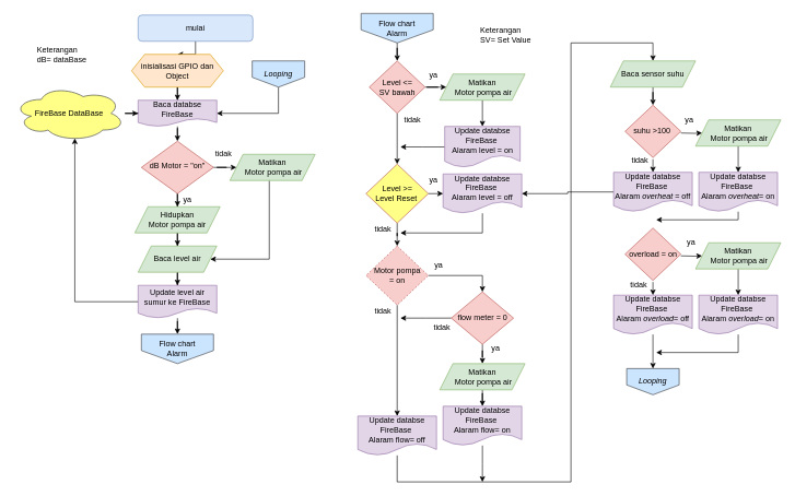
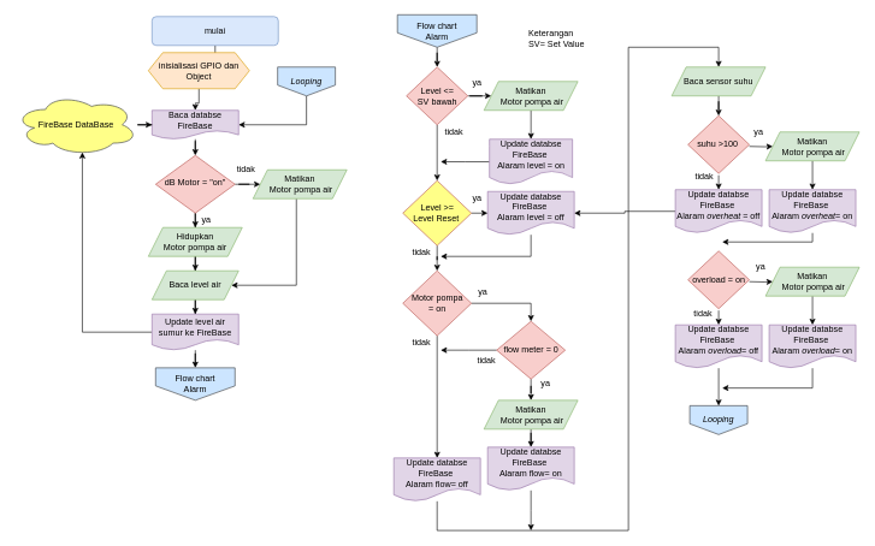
  <mxCell id="0" />
  <mxCell id="1" parent="0" />
  <mxCell id="2" style="edgeStyle=orthogonalEdgeStyle;rounded=0;orthogonalLoop=1;jettySize=auto;html=1;" parent="1" source="3" target="8" edge="1"><mxGeometry relative="1" as="geometry" /></mxCell>
  <mxCell id="3" value="mulai" style="rounded=1;whiteSpace=wrap;html=1;fontSize=12;glass=0;strokeWidth=1;shadow=0;fillColor=#dae8fc;strokeColor=#6c8ebf;" parent="1" vertex="1"><mxGeometry x="210" y="22.5" width="175" height="40" as="geometry" /></mxCell>
  <mxCell id="4" style="edgeStyle=orthogonalEdgeStyle;rounded=0;orthogonalLoop=1;jettySize=auto;html=1;" parent="1" source="6" target="14" edge="1"><mxGeometry relative="1" as="geometry" /></mxCell>
  <mxCell id="5" style="edgeStyle=orthogonalEdgeStyle;rounded=0;orthogonalLoop=1;jettySize=auto;html=1;entryX=0.5;entryY=0;entryDx=0;entryDy=0;" parent="1" source="6" target="12" edge="1"><mxGeometry relative="1" as="geometry" /></mxCell>
  <mxCell id="6" value="dB Motor = &quot;on&quot;" style="rhombus;whiteSpace=wrap;html=1;shadow=0;fontFamily=Helvetica;fontSize=12;align=center;strokeWidth=1;spacing=6;spacingTop=-4;fillColor=#f8cecc;strokeColor=#b85450;" parent="1" vertex="1"><mxGeometry x="215" y="215" width="110" height="80" as="geometry" /></mxCell>
  <mxCell id="7" style="edgeStyle=orthogonalEdgeStyle;rounded=0;orthogonalLoop=1;jettySize=auto;html=1;" parent="1" source="8" target="10" edge="1"><mxGeometry relative="1" as="geometry" /></mxCell>
- <mxCell id="8" value="inisialisasi GPIO dan Object" style="shape=hexagon;perimeter=hexagonPerimeter2;whiteSpace=wrap;html=1;fixedSize=1;fillColor=#ffe6cc;strokeColor=#d79b00;" parent="1" vertex="1"><mxGeometry x="200" y="82.5" width="140" height="50" as="geometry" /></mxCell>
+ <mxCell id="8" value="inisialisasi GPIO dan Object" style="shape=hexagon;perimeter=hexagonPerimeter2;whiteSpace=wrap;html=1;fixedSize=1;fillColor=#ffe6cc;strokeColor=#d79b00;" parent="1" vertex="1"><mxGeometry x="205" y="72.5" width="140" height="50" as="geometry" /></mxCell>
  <mxCell id="9" style="edgeStyle=orthogonalEdgeStyle;rounded=0;orthogonalLoop=1;jettySize=auto;html=1;" parent="1" source="10" target="6" edge="1"><mxGeometry relative="1" as="geometry" /></mxCell>
  <mxCell id="10" value="Baca databse FireBase" style="shape=document;whiteSpace=wrap;html=1;boundedLbl=1;fillColor=#e1d5e7;strokeColor=#9673a6;" parent="1" vertex="1"><mxGeometry x="210" y="152.5" width="120" height="40" as="geometry" /></mxCell>
  <mxCell id="11" style="edgeStyle=orthogonalEdgeStyle;rounded=0;orthogonalLoop=1;jettySize=auto;html=1;entryX=0.5;entryY=0;entryDx=0;entryDy=0;" parent="1" source="12" target="18" edge="1"><mxGeometry relative="1" as="geometry" /></mxCell>
  <mxCell id="12" value="Hidupkan&lt;br&gt;Motor pompa air" style="shape=parallelogram;perimeter=parallelogramPerimeter;whiteSpace=wrap;html=1;fixedSize=1;fillColor=#d5e8d4;strokeColor=#82b366;" parent="1" vertex="1"><mxGeometry x="205" y="315" width="130" height="40" as="geometry" /></mxCell>
  <mxCell id="13" style="edgeStyle=orthogonalEdgeStyle;rounded=0;orthogonalLoop=1;jettySize=auto;html=1;" parent="1" source="14" target="18" edge="1"><mxGeometry relative="1" as="geometry"><Array as="points"><mxPoint x="410" y="395" /></Array></mxGeometry></mxCell>
  <mxCell id="14" value="Matikan&lt;br&gt;&amp;nbsp;Motor pompa air" style="shape=parallelogram;perimeter=parallelogramPerimeter;whiteSpace=wrap;html=1;fixedSize=1;fillColor=#d5e8d4;strokeColor=#82b366;" parent="1" vertex="1"><mxGeometry x="350" y="235" width="130" height="40" as="geometry" /></mxCell>
  <mxCell id="15" value="tidak" style="text;html=1;align=center;verticalAlign=middle;resizable=0;points=[];autosize=1;" parent="1" vertex="1"><mxGeometry x="320" y="225" width="40" height="20" as="geometry" /></mxCell>
  <mxCell id="16" value="ya" style="text;html=1;align=center;verticalAlign=middle;resizable=0;points=[];autosize=1;" parent="1" vertex="1"><mxGeometry x="270" y="295" width="30" height="20" as="geometry" /></mxCell>
  <mxCell id="17" style="edgeStyle=orthogonalEdgeStyle;rounded=0;orthogonalLoop=1;jettySize=auto;html=1;entryX=0.5;entryY=0;entryDx=0;entryDy=0;" parent="1" source="18" target="21" edge="1"><mxGeometry relative="1" as="geometry" /></mxCell>
  <mxCell id="18" value="Baca level air" style="shape=parallelogram;perimeter=parallelogramPerimeter;whiteSpace=wrap;html=1;fixedSize=1;fillColor=#d5e8d4;strokeColor=#82b366;" parent="1" vertex="1"><mxGeometry x="210" y="375" width="120" height="40" as="geometry" /></mxCell>
  <mxCell id="19" style="edgeStyle=orthogonalEdgeStyle;rounded=0;orthogonalLoop=1;jettySize=auto;html=1;entryX=0.55;entryY=0.95;entryDx=0;entryDy=0;entryPerimeter=0;" parent="1" source="21" target="23" edge="1"><mxGeometry relative="1" as="geometry" /></mxCell>
  <mxCell id="20" style="edgeStyle=orthogonalEdgeStyle;rounded=0;orthogonalLoop=1;jettySize=auto;html=1;entryX=0.5;entryY=0;entryDx=0;entryDy=0;" parent="1" source="21" target="24" edge="1"><mxGeometry relative="1" as="geometry" /></mxCell>
  <mxCell id="21" value="Update level air sumur ke FireBase" style="shape=document;whiteSpace=wrap;html=1;boundedLbl=1;fillColor=#e1d5e7;strokeColor=#9673a6;" parent="1" vertex="1"><mxGeometry x="210" y="435" width="120" height="50" as="geometry" /></mxCell>
  <mxCell id="22" style="edgeStyle=orthogonalEdgeStyle;rounded=0;orthogonalLoop=1;jettySize=auto;html=1;entryX=0;entryY=0.5;entryDx=0;entryDy=0;" parent="1" source="23" target="10" edge="1"><mxGeometry relative="1" as="geometry" /></mxCell>
  <mxCell id="23" value="FireBase DataBase" style="ellipse;shape=cloud;whiteSpace=wrap;html=1;fillColor=#ffff88;strokeColor=#36393d;" parent="1" vertex="1"><mxGeometry x="20" y="130" width="170" height="85" as="geometry" /></mxCell>
  <mxCell id="24" value="Flow chart &lt;br&gt;Alarm" style="shape=offPageConnector;whiteSpace=wrap;html=1;size=0.444;fillColor=#cce5ff;strokeColor=#36393d;" parent="1" vertex="1"><mxGeometry x="215" y="509.5" width="110" height="45" as="geometry" /></mxCell>
  <mxCell id="25" style="edgeStyle=orthogonalEdgeStyle;rounded=0;orthogonalLoop=1;jettySize=auto;html=1;entryX=1;entryY=0.5;entryDx=0;entryDy=0;" parent="1" source="26" target="10" edge="1"><mxGeometry relative="1" as="geometry"><Array as="points"><mxPoint x="424" y="172.5" /></Array></mxGeometry></mxCell>
  <mxCell id="26" value="&lt;i&gt;Looping&lt;/i&gt;" style="shape=offPageConnector;whiteSpace=wrap;html=1;fillColor=#cce5ff;strokeColor=#36393d;" parent="1" vertex="1"><mxGeometry x="384" y="92.5" width="80" height="40" as="geometry" /></mxCell>
  <mxCell id="27" style="edgeStyle=orthogonalEdgeStyle;rounded=0;orthogonalLoop=1;jettySize=auto;html=1;entryX=0.5;entryY=0;entryDx=0;entryDy=0;" parent="1" source="28" target="31" edge="1"><mxGeometry relative="1" as="geometry" /></mxCell>
  <mxCell id="28" value="Flow chart &lt;br&gt;Alarm" style="shape=offPageConnector;whiteSpace=wrap;html=1;size=0.444;fillColor=#cce5ff;strokeColor=#36393d;" parent="1" vertex="1"><mxGeometry x="550" y="20" width="110" height="45" as="geometry" /></mxCell>
  <mxCell id="29" style="edgeStyle=orthogonalEdgeStyle;rounded=0;orthogonalLoop=1;jettySize=auto;html=1;" parent="1" source="31" target="35" edge="1"><mxGeometry relative="1" as="geometry" /></mxCell>
  <mxCell id="30" style="edgeStyle=orthogonalEdgeStyle;rounded=0;orthogonalLoop=1;jettySize=auto;html=1;entryX=0.5;entryY=0;entryDx=0;entryDy=0;" parent="1" source="31" target="52" edge="1"><mxGeometry relative="1" as="geometry" /></mxCell>
  <mxCell id="31" value="Level &amp;lt;=&lt;br&gt;SV bawah" style="rhombus;whiteSpace=wrap;html=1;fillColor=#f8cecc;strokeColor=#b85450;" parent="1" vertex="1"><mxGeometry x="562.5" y="92.5" width="85" height="80" as="geometry" /></mxCell>
- <mxCell id="32" value="Keterangan&lt;br&gt;dB= dataBase" style="text;html=1;strokeColor=none;fillColor=none;align=left;verticalAlign=middle;whiteSpace=wrap;rounded=0;" parent="1" vertex="1"><mxGeometry x="54" y="72.5" width="106" height="20" as="geometry" /></mxCell>
  <mxCell id="33" value="Keterangan&lt;br&gt;SV= Set Value" style="text;html=1;strokeColor=none;fillColor=none;align=left;verticalAlign=middle;whiteSpace=wrap;rounded=0;" parent="1" vertex="1"><mxGeometry x="730" y="40" width="90" height="25" as="geometry" /></mxCell>
  <mxCell id="34" style="edgeStyle=orthogonalEdgeStyle;rounded=0;orthogonalLoop=1;jettySize=auto;html=1;entryX=0.5;entryY=0;entryDx=0;entryDy=0;" parent="1" source="35" target="37" edge="1"><mxGeometry relative="1" as="geometry" /></mxCell>
  <mxCell id="35" value="Matikan&lt;br&gt;&amp;nbsp;Motor pompa air" style="shape=parallelogram;perimeter=parallelogramPerimeter;whiteSpace=wrap;html=1;fixedSize=1;fillColor=#d5e8d4;strokeColor=#82b366;" parent="1" vertex="1"><mxGeometry x="670" y="112.5" width="130" height="40" as="geometry" /></mxCell>
  <mxCell id="36" style="edgeStyle=orthogonalEdgeStyle;rounded=0;orthogonalLoop=1;jettySize=auto;html=1;" parent="1" source="37" edge="1"><mxGeometry relative="1" as="geometry"><mxPoint x="610" y="223.75" as="targetPoint" /></mxGeometry></mxCell>
  <mxCell id="37" value="Update databse FireBase&amp;nbsp;&lt;br&gt;Alaram level = on" style="shape=document;whiteSpace=wrap;html=1;boundedLbl=1;fillColor=#e1d5e7;strokeColor=#9673a6;" parent="1" vertex="1"><mxGeometry x="677.5" y="192.5" width="115" height="62.5" as="geometry" /></mxCell>
  <mxCell id="38" style="edgeStyle=orthogonalEdgeStyle;rounded=0;orthogonalLoop=1;jettySize=auto;html=1;" parent="1" source="39" edge="1"><mxGeometry relative="1" as="geometry"><mxPoint x="610" y="355" as="targetPoint" /><Array as="points"><mxPoint x="735" y="355" /></Array></mxGeometry></mxCell>
  <mxCell id="39" value="Update databse FireBase&amp;nbsp;&lt;br&gt;Alaram level = off" style="shape=document;whiteSpace=wrap;html=1;boundedLbl=1;fillColor=#e1d5e7;strokeColor=#9673a6;" parent="1" vertex="1"><mxGeometry x="675" y="265" width="120" height="60" as="geometry" /></mxCell>
  <mxCell id="40" style="edgeStyle=orthogonalEdgeStyle;rounded=0;orthogonalLoop=1;jettySize=auto;html=1;" parent="1" target="43" edge="1"><mxGeometry relative="1" as="geometry"><mxPoint x="1037.5" y="202.5" as="sourcePoint" /></mxGeometry></mxCell>
  <mxCell id="41" style="edgeStyle=orthogonalEdgeStyle;rounded=0;orthogonalLoop=1;jettySize=auto;html=1;entryX=0.5;entryY=0;entryDx=0;entryDy=0;" parent="1" target="47" edge="1"><mxGeometry relative="1" as="geometry"><mxPoint x="995" y="242.5" as="sourcePoint" /></mxGeometry></mxCell>
  <mxCell id="42" style="edgeStyle=orthogonalEdgeStyle;rounded=0;orthogonalLoop=1;jettySize=auto;html=1;entryX=0.5;entryY=0;entryDx=0;entryDy=0;" parent="1" source="43" target="45" edge="1"><mxGeometry relative="1" as="geometry" /></mxCell>
  <mxCell id="43" value="Matikan&lt;br&gt;&amp;nbsp;Motor pompa air" style="shape=parallelogram;perimeter=parallelogramPerimeter;whiteSpace=wrap;html=1;fixedSize=1;fillColor=#d5e8d4;strokeColor=#82b366;" parent="1" vertex="1"><mxGeometry x="1060" y="182.5" width="130" height="40" as="geometry" /></mxCell>
  <mxCell id="44" style="edgeStyle=orthogonalEdgeStyle;rounded=0;orthogonalLoop=1;jettySize=auto;html=1;" parent="1" source="45" edge="1"><mxGeometry relative="1" as="geometry"><mxPoint x="1000" y="335" as="targetPoint" /><Array as="points"><mxPoint x="1125" y="335" /></Array></mxGeometry></mxCell>
  <mxCell id="45" value="Update databse FireBase&amp;nbsp;&lt;br&gt;Alaram&amp;nbsp;&lt;i&gt;overheat&lt;/i&gt;= on" style="shape=document;whiteSpace=wrap;html=1;boundedLbl=1;fillColor=#e1d5e7;strokeColor=#9673a6;" parent="1" vertex="1"><mxGeometry x="1065" y="262.5" width="120" height="60" as="geometry" /></mxCell>
  <mxCell id="46" style="edgeStyle=orthogonalEdgeStyle;rounded=0;orthogonalLoop=1;jettySize=auto;html=1;" parent="1" source="47" target="39" edge="1"><mxGeometry relative="1" as="geometry" /></mxCell>
  <mxCell id="47" value="Update databse FireBase&amp;nbsp;&lt;br&gt;Alaram &lt;i&gt;overheat&lt;/i&gt; = off" style="shape=document;whiteSpace=wrap;html=1;boundedLbl=1;fillColor=#e1d5e7;strokeColor=#9673a6;" parent="1" vertex="1"><mxGeometry x="935" y="262.5" width="120" height="60" as="geometry" /></mxCell>
  <mxCell id="48" value="tidak" style="text;html=1;align=center;verticalAlign=middle;resizable=0;points=[];autosize=1;" parent="1" vertex="1"><mxGeometry x="607.5" y="172.5" width="40" height="20" as="geometry" /></mxCell>
  <mxCell id="49" value="ya" style="text;html=1;align=center;verticalAlign=middle;resizable=0;points=[];autosize=1;" parent="1" vertex="1"><mxGeometry x="645" y="105" width="30" height="20" as="geometry" /></mxCell>
  <mxCell id="50" style="edgeStyle=orthogonalEdgeStyle;rounded=0;orthogonalLoop=1;jettySize=auto;html=1;exitX=1;exitY=0.5;exitDx=0;exitDy=0;entryX=0;entryY=0.5;entryDx=0;entryDy=0;" parent="1" source="52" target="39" edge="1"><mxGeometry relative="1" as="geometry" /></mxCell>
  <mxCell id="51" style="edgeStyle=orthogonalEdgeStyle;rounded=0;orthogonalLoop=1;jettySize=auto;html=1;entryX=0.5;entryY=0;entryDx=0;entryDy=0;" parent="1" source="52" target="57" edge="1"><mxGeometry relative="1" as="geometry" /></mxCell>
  <mxCell id="52" value="Level &amp;gt;=&lt;br&gt;Level Reset&amp;nbsp;&lt;br&gt;" style="rhombus;whiteSpace=wrap;html=1;fillColor=#ffff88;strokeColor=#b85450;" parent="1" vertex="1"><mxGeometry x="557.5" y="250" width="95" height="90" as="geometry" /></mxCell>
  <mxCell id="53" value="ya" style="text;html=1;align=center;verticalAlign=middle;resizable=0;points=[];autosize=1;" parent="1" vertex="1"><mxGeometry x="645" y="265" width="30" height="20" as="geometry" /></mxCell>
  <mxCell id="54" value="tidak" style="text;html=1;align=center;verticalAlign=middle;resizable=0;points=[];autosize=1;" parent="1" vertex="1"><mxGeometry x="562.5" y="340" width="40" height="20" as="geometry" /></mxCell>
  <mxCell id="55" style="edgeStyle=orthogonalEdgeStyle;rounded=0;orthogonalLoop=1;jettySize=auto;html=1;entryX=0.5;entryY=0;entryDx=0;entryDy=0;" parent="1" source="57" target="60" edge="1"><mxGeometry relative="1" as="geometry" /></mxCell>
  <mxCell id="56" style="edgeStyle=orthogonalEdgeStyle;rounded=0;orthogonalLoop=1;jettySize=auto;html=1;" parent="1" source="57" target="66" edge="1"><mxGeometry relative="1" as="geometry" /></mxCell>
- <mxCell id="57" value="Motor pompa&lt;br&gt;= on" style="rhombus;whiteSpace=wrap;html=1;fillColor=#f8cecc;strokeColor=#b85450;dashed=1;" parent="1" vertex="1"><mxGeometry x="557.5" y="375" width="95" height="90" as="geometry" /></mxCell>
+ <mxCell id="57" value="Motor pompa&lt;br&gt;= on" style="rhombus;whiteSpace=wrap;html=1;fillColor=#f8cecc;strokeColor=#b85450;" parent="1" vertex="1"><mxGeometry x="557.5" y="375" width="95" height="90" as="geometry" /></mxCell>
  <mxCell id="58" style="edgeStyle=orthogonalEdgeStyle;rounded=0;orthogonalLoop=1;jettySize=auto;html=1;" parent="1" source="60" target="62" edge="1"><mxGeometry relative="1" as="geometry" /></mxCell>
  <mxCell id="59" style="edgeStyle=orthogonalEdgeStyle;rounded=0;orthogonalLoop=1;jettySize=auto;html=1;" edge="1" parent="1" source="60"><mxGeometry relative="1" as="geometry"><mxPoint x="610" y="485" as="targetPoint" /></mxGeometry></mxCell>
  <mxCell id="60" value="flow meter = 0" style="rhombus;whiteSpace=wrap;html=1;fillColor=#f8cecc;strokeColor=#b85450;" parent="1" vertex="1"><mxGeometry x="687.5" y="445" width="95" height="80" as="geometry" /></mxCell>
  <mxCell id="61" style="edgeStyle=orthogonalEdgeStyle;rounded=0;orthogonalLoop=1;jettySize=auto;html=1;entryX=0.5;entryY=0;entryDx=0;entryDy=0;" parent="1" source="62" target="64" edge="1"><mxGeometry relative="1" as="geometry" /></mxCell>
  <mxCell id="62" value="Matikan&lt;br&gt;&amp;nbsp;Motor pompa air" style="shape=parallelogram;perimeter=parallelogramPerimeter;whiteSpace=wrap;html=1;fixedSize=1;fillColor=#d5e8d4;strokeColor=#82b366;" parent="1" vertex="1"><mxGeometry x="670" y="554.5" width="130" height="40" as="geometry" /></mxCell>
  <mxCell id="63" style="edgeStyle=orthogonalEdgeStyle;rounded=0;orthogonalLoop=1;jettySize=auto;html=1;" parent="1" source="64" edge="1"><mxGeometry relative="1" as="geometry"><mxPoint x="735" y="735" as="targetPoint" /></mxGeometry></mxCell>
  <mxCell id="64" value="Update databse FireBase&amp;nbsp;&lt;br&gt;Alaram flow= on" style="shape=document;whiteSpace=wrap;html=1;boundedLbl=1;fillColor=#e1d5e7;strokeColor=#9673a6;" parent="1" vertex="1"><mxGeometry x="675" y="619.5" width="120" height="60" as="geometry" /></mxCell>
  <mxCell id="65" style="edgeStyle=orthogonalEdgeStyle;rounded=0;orthogonalLoop=1;jettySize=auto;html=1;entryX=0.5;entryY=0;entryDx=0;entryDy=0;" parent="1" source="66" target="68" edge="1"><mxGeometry relative="1" as="geometry"><Array as="points"><mxPoint x="605" y="735" /><mxPoint x="870" y="735" /><mxPoint x="870" y="65" /><mxPoint x="995" y="65" /></Array></mxGeometry></mxCell>
  <mxCell id="66" value="Update databse FireBase&amp;nbsp;&lt;br&gt;Alaram flow= off" style="shape=document;whiteSpace=wrap;html=1;boundedLbl=1;fillColor=#e1d5e7;strokeColor=#9673a6;" parent="1" vertex="1"><mxGeometry x="545" y="634.5" width="120" height="60" as="geometry" /></mxCell>
  <mxCell id="67" style="edgeStyle=orthogonalEdgeStyle;rounded=0;orthogonalLoop=1;jettySize=auto;html=1;entryX=0.5;entryY=0;entryDx=0;entryDy=0;" parent="1" source="68" target="69" edge="1"><mxGeometry relative="1" as="geometry" /></mxCell>
  <mxCell id="68" value="Baca sensor suhu" style="shape=parallelogram;perimeter=parallelogramPerimeter;whiteSpace=wrap;html=1;fixedSize=1;fillColor=#d5e8d4;strokeColor=#82b366;" parent="1" vertex="1"><mxGeometry x="930" y="92.5" width="130" height="40" as="geometry" /></mxCell>
  <mxCell id="69" value="suhu &amp;gt;100&amp;nbsp;" style="rhombus;whiteSpace=wrap;html=1;fillColor=#f8cecc;strokeColor=#b85450;" parent="1" vertex="1"><mxGeometry x="952.5" y="160" width="85" height="80" as="geometry" /></mxCell>
  <mxCell id="70" value="&lt;i&gt;Looping&lt;/i&gt;" style="shape=offPageConnector;whiteSpace=wrap;html=1;fillColor=#cce5ff;strokeColor=#36393d;" parent="1" vertex="1"><mxGeometry x="955" y="562" width="80" height="40" as="geometry" /></mxCell>
  <mxCell id="71" style="edgeStyle=orthogonalEdgeStyle;rounded=0;orthogonalLoop=1;jettySize=auto;html=1;" parent="1" target="74" edge="1"><mxGeometry relative="1" as="geometry"><mxPoint x="1037.5" y="390" as="sourcePoint" /></mxGeometry></mxCell>
  <mxCell id="72" style="edgeStyle=orthogonalEdgeStyle;rounded=0;orthogonalLoop=1;jettySize=auto;html=1;entryX=0.5;entryY=0;entryDx=0;entryDy=0;" parent="1" target="78" edge="1"><mxGeometry relative="1" as="geometry"><mxPoint x="995" y="430" as="sourcePoint" /></mxGeometry></mxCell>
  <mxCell id="73" style="edgeStyle=orthogonalEdgeStyle;rounded=0;orthogonalLoop=1;jettySize=auto;html=1;entryX=0.5;entryY=0;entryDx=0;entryDy=0;" parent="1" source="74" target="76" edge="1"><mxGeometry relative="1" as="geometry" /></mxCell>
  <mxCell id="74" value="Matikan&lt;br&gt;&amp;nbsp;Motor pompa air" style="shape=parallelogram;perimeter=parallelogramPerimeter;whiteSpace=wrap;html=1;fixedSize=1;fillColor=#d5e8d4;strokeColor=#82b366;" parent="1" vertex="1"><mxGeometry x="1060" y="370" width="130" height="40" as="geometry" /></mxCell>
  <mxCell id="75" style="edgeStyle=orthogonalEdgeStyle;rounded=0;orthogonalLoop=1;jettySize=auto;html=1;" parent="1" source="76" edge="1"><mxGeometry relative="1" as="geometry"><mxPoint x="1000" y="537.5" as="targetPoint" /><Array as="points"><mxPoint x="1125" y="537.5" /></Array></mxGeometry></mxCell>
  <mxCell id="76" value="Update databse FireBase&amp;nbsp;&lt;br&gt;Alaram&amp;nbsp;&lt;i&gt;overload&lt;/i&gt;= on" style="shape=document;whiteSpace=wrap;html=1;boundedLbl=1;fillColor=#e1d5e7;strokeColor=#9673a6;" parent="1" vertex="1"><mxGeometry x="1065" y="450" width="120" height="60" as="geometry" /></mxCell>
  <mxCell id="77" style="edgeStyle=orthogonalEdgeStyle;rounded=0;orthogonalLoop=1;jettySize=auto;html=1;entryX=0.5;entryY=0;entryDx=0;entryDy=0;" parent="1" source="78" target="70" edge="1"><mxGeometry relative="1" as="geometry" /></mxCell>
  <mxCell id="78" value="Update databse FireBase&amp;nbsp;&lt;br&gt;Alaram&amp;nbsp;&lt;i&gt;overload&lt;/i&gt;= off" style="shape=document;whiteSpace=wrap;html=1;boundedLbl=1;fillColor=#e1d5e7;strokeColor=#9673a6;" parent="1" vertex="1"><mxGeometry x="935" y="450" width="120" height="60" as="geometry" /></mxCell>
  <mxCell id="79" value="overload = on" style="rhombus;whiteSpace=wrap;html=1;fillColor=#f8cecc;strokeColor=#b85450;" parent="1" vertex="1"><mxGeometry x="952.5" y="347.5" width="85" height="80" as="geometry" /></mxCell>
  <mxCell id="80" value="ya" style="text;html=1;align=center;verticalAlign=middle;resizable=0;points=[];autosize=1;" parent="1" vertex="1"><mxGeometry x="1035" y="172.5" width="30" height="20" as="geometry" /></mxCell>
  <mxCell id="81" value="ya" style="text;html=1;align=center;verticalAlign=middle;resizable=0;points=[];autosize=1;" parent="1" vertex="1"><mxGeometry x="1037.5" y="360" width="30" height="20" as="geometry" /></mxCell>
  <mxCell id="82" value="tidak" style="text;html=1;align=center;verticalAlign=middle;resizable=0;points=[];autosize=1;" parent="1" vertex="1"><mxGeometry x="955" y="235" width="40" height="20" as="geometry" /></mxCell>
  <mxCell id="83" value="tidak" style="text;html=1;align=center;verticalAlign=middle;resizable=0;points=[];autosize=1;" parent="1" vertex="1"><mxGeometry x="952.5" y="425" width="40" height="20" as="geometry" /></mxCell>
  <mxCell id="84" value="ya" style="text;html=1;align=center;verticalAlign=middle;resizable=0;points=[];autosize=1;" vertex="1" parent="1"><mxGeometry x="652.5" y="395" width="30" height="20" as="geometry" /></mxCell>
  <mxCell id="85" value="tidak" style="text;html=1;align=center;verticalAlign=middle;resizable=0;points=[];autosize=1;" vertex="1" parent="1"><mxGeometry x="562.5" y="465" width="40" height="20" as="geometry" /></mxCell>
  <mxCell id="86" value="tidak" style="text;html=1;align=center;verticalAlign=middle;resizable=0;points=[];autosize=1;" vertex="1" parent="1"><mxGeometry x="652.5" y="489.5" width="40" height="20" as="geometry" /></mxCell>
  <mxCell id="87" value="ya" style="text;html=1;align=center;verticalAlign=middle;resizable=0;points=[];autosize=1;" vertex="1" parent="1"><mxGeometry x="740" y="522" width="30" height="20" as="geometry" /></mxCell>
